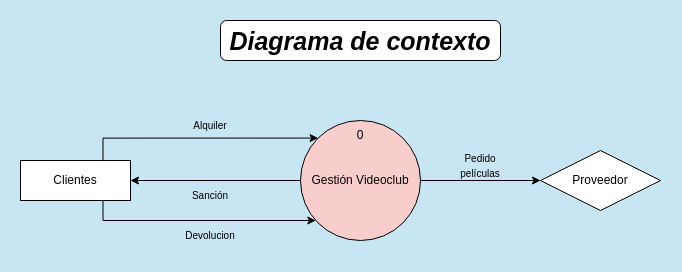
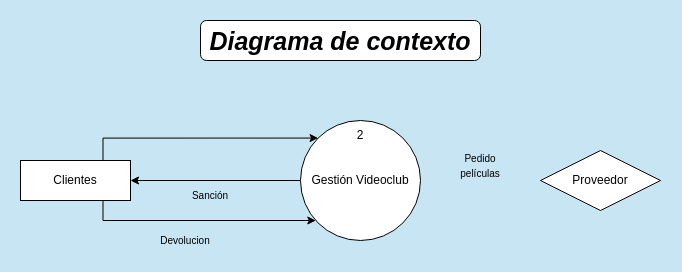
  <mxCell id="0" />
  <mxCell id="1" parent="0" />
  <mxCell id="2" style="edgeStyle=orthogonalEdgeStyle;rounded=0;orthogonalLoop=1;jettySize=auto;html=1;exitX=0;exitY=0.5;exitDx=0;exitDy=0;entryX=1;entryY=0.5;entryDx=0;entryDy=0;" edge="1" parent="1" source="3" target="5"><mxGeometry relative="1" as="geometry" /></mxCell>
- <mxCell id="3" value="Gestión Videoclub" style="ellipse;whiteSpace=wrap;html=1;aspect=fixed;fillColor=#f8cecc;" parent="1" vertex="1"><mxGeometry x="300" y="120" width="120" height="120" as="geometry" /></mxCell>
+ <mxCell id="3" value="Gestión Videoclub" style="ellipse;whiteSpace=wrap;html=1;aspect=fixed;" parent="1" vertex="1"><mxGeometry x="300" y="120" width="120" height="120" as="geometry" /></mxCell>
  <mxCell id="4" style="edgeStyle=orthogonalEdgeStyle;rounded=0;orthogonalLoop=1;jettySize=auto;html=1;exitX=0.75;exitY=0;exitDx=0;exitDy=0;entryX=0;entryY=0;entryDx=0;entryDy=0;" parent="1" source="5" target="3" edge="1"><mxGeometry relative="1" as="geometry" /></mxCell>
  <mxCell id="5" value="Clientes" style="whiteSpace=wrap;html=1;rounded=0;" parent="1" vertex="1"><mxGeometry x="20" y="160" width="110" height="40" as="geometry" /></mxCell>
- <mxCell id="6" style="edgeStyle=orthogonalEdgeStyle;rounded=0;orthogonalLoop=1;jettySize=auto;html=1;exitX=0;exitY=0.5;exitDx=0;exitDy=0;entryX=1;entryY=0.5;entryDx=0;entryDy=0;startArrow=classic;startFill=1;endArrow=none;endFill=0;" parent="1" source="7" target="3" edge="1"><mxGeometry relative="1" as="geometry" /></mxCell>
  <mxCell id="7" value="Proveedor" style="rhombus;whiteSpace=wrap;html=1;" parent="1" vertex="1"><mxGeometry x="540" y="150" width="120" height="60" as="geometry" /></mxCell>
- <mxCell id="8" value="&lt;font style=&quot;font-size: 25px;&quot;&gt;&lt;b&gt;&lt;i&gt;Diagrama de contexto&lt;/i&gt;&lt;/b&gt;&lt;/font&gt;" style="rounded=1;whiteSpace=wrap;html=1;" parent="1" vertex="1"><mxGeometry x="220" y="20" width="280" height="40" as="geometry" /></mxCell>
- <mxCell id="9" value="0" style="text;html=1;strokeColor=none;fillColor=none;align=center;verticalAlign=middle;whiteSpace=wrap;rounded=0;" parent="1" vertex="1"><mxGeometry x="350" y="130" width="20" height="10" as="geometry" /></mxCell>
+ <mxCell id="8" value="&lt;font style=&quot;font-size: 25px;&quot;&gt;&lt;b&gt;&lt;i&gt;Diagrama de contexto&lt;/i&gt;&lt;/b&gt;&lt;/font&gt;" style="rounded=1;whiteSpace=wrap;html=1;" parent="1" vertex="1"><mxGeometry x="200" y="20" width="280" height="40" as="geometry" /></mxCell>
+ <mxCell id="9" value="2" style="text;html=1;strokeColor=none;fillColor=none;align=center;verticalAlign=middle;whiteSpace=wrap;rounded=0;" parent="1" vertex="1"><mxGeometry x="350" y="130" width="20" height="10" as="geometry" /></mxCell>
  <mxCell id="10" style="edgeStyle=orthogonalEdgeStyle;rounded=0;orthogonalLoop=1;jettySize=auto;html=1;exitX=0.75;exitY=1;exitDx=0;exitDy=0;" edge="1" parent="1" source="5" target="3"><mxGeometry relative="1" as="geometry"><mxPoint x="70" y="210" as="sourcePoint" /><mxPoint x="287.54" y="232.24" as="targetPoint" /><Array as="points"><mxPoint x="103" y="220" /></Array></mxGeometry></mxCell>
- <mxCell id="11" value="&lt;font style=&quot;font-size: 10px;&quot;&gt;Alquiler&lt;/font&gt;" style="text;html=1;strokeColor=none;fillColor=none;align=center;verticalAlign=middle;whiteSpace=wrap;rounded=0;" vertex="1" parent="1"><mxGeometry x="180" y="110" width="60" height="30" as="geometry" /></mxCell>
- <mxCell id="12" value="&lt;font style=&quot;font-size: 10px;&quot;&gt;Devolucion&lt;/font&gt;" style="text;html=1;strokeColor=none;fillColor=none;align=center;verticalAlign=middle;whiteSpace=wrap;rounded=0;" vertex="1" parent="1"><mxGeometry x="180" y="220" width="60" height="30" as="geometry" /></mxCell>
+ <mxCell id="12" value="&lt;font style=&quot;font-size: 10px;&quot;&gt;Devolucion&lt;/font&gt;" style="text;html=1;strokeColor=none;fillColor=none;align=center;verticalAlign=middle;whiteSpace=wrap;rounded=0;" vertex="1" parent="1"><mxGeometry x="155" y="225" width="60" height="30" as="geometry" /></mxCell>
  <mxCell id="13" value="&lt;font style=&quot;font-size: 10px;&quot;&gt;Sanción&lt;/font&gt;" style="text;html=1;strokeColor=none;fillColor=none;align=center;verticalAlign=middle;whiteSpace=wrap;rounded=0;" vertex="1" parent="1"><mxGeometry x="180" y="185" width="60" height="20" as="geometry" /></mxCell>
  <mxCell id="14" value="&lt;font style=&quot;font-size: 10px;&quot;&gt;Pedido películas&lt;/font&gt;" style="text;html=1;strokeColor=none;fillColor=none;align=center;verticalAlign=middle;whiteSpace=wrap;rounded=0;" vertex="1" parent="1"><mxGeometry x="450" y="150" width="60" height="30" as="geometry" /></mxCell>
